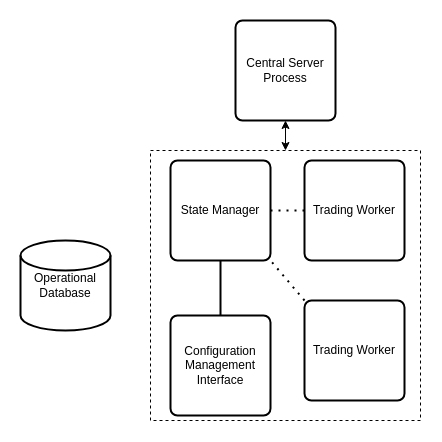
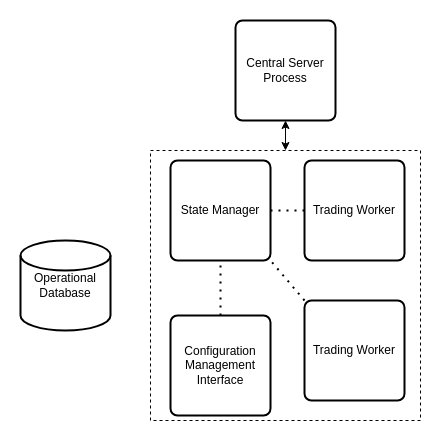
  <mxCell id="0" />
  <mxCell id="1" parent="0" />
  <mxCell id="2" value="" style="rounded=0;whiteSpace=wrap;html=1;dashed=1;fillColor=none;" vertex="1" parent="1"><mxGeometry x="150" y="150" width="270" height="270" as="geometry" /></mxCell>
  <mxCell id="3" value="Operational Database" style="strokeWidth=2;html=1;shape=mxgraph.flowchart.database;whiteSpace=wrap;" vertex="1" parent="1"><mxGeometry x="20" y="240" width="90" height="90" as="geometry" /></mxCell>
  <mxCell id="4" value="Central Server Process" style="rounded=1;whiteSpace=wrap;html=1;absoluteArcSize=1;arcSize=14;strokeWidth=2;" vertex="1" parent="1"><mxGeometry x="235" y="20" width="100" height="100" as="geometry" /></mxCell>
  <mxCell id="5" value="Trading Worker" style="rounded=1;whiteSpace=wrap;html=1;absoluteArcSize=1;arcSize=14;strokeWidth=2;fillColor=none;" vertex="1" parent="1"><mxGeometry x="304" y="160" width="100" height="100" as="geometry" /></mxCell>
  <mxCell id="6" value="Trading Worker" style="rounded=1;whiteSpace=wrap;html=1;absoluteArcSize=1;arcSize=14;strokeWidth=2;fillColor=none;" vertex="1" parent="1"><mxGeometry x="304" y="300" width="100" height="100" as="geometry" /></mxCell>
  <mxCell id="7" value="State Manager" style="rounded=1;whiteSpace=wrap;html=1;absoluteArcSize=1;arcSize=14;strokeWidth=2;fillColor=none;" vertex="1" parent="1"><mxGeometry x="170" y="160" width="100" height="100" as="geometry" /></mxCell>
  <mxCell id="8" value="Configuration Management Interface" style="rounded=1;whiteSpace=wrap;html=1;absoluteArcSize=1;arcSize=14;strokeWidth=2;fillColor=none;" vertex="1" parent="1"><mxGeometry x="170" y="315" width="100" height="100" as="geometry" /></mxCell>
  <mxCell id="9" value="" style="endArrow=none;dashed=1;html=1;dashPattern=1 3;strokeWidth=2;exitX=1;exitY=0.5;exitDx=0;exitDy=0;entryX=0;entryY=0.5;entryDx=0;entryDy=0;" edge="1" parent="1" source="7" target="5"><mxGeometry width="50" height="50" relative="1" as="geometry"><mxPoint x="500" y="290" as="sourcePoint" /><mxPoint x="550" y="240" as="targetPoint" /></mxGeometry></mxCell>
  <mxCell id="10" value="" style="endArrow=none;dashed=1;html=1;dashPattern=1 3;strokeWidth=2;exitX=0;exitY=0;exitDx=0;exitDy=0;entryX=1;entryY=1;entryDx=0;entryDy=0;" edge="1" parent="1" source="6" target="7"><mxGeometry width="50" height="50" relative="1" as="geometry"><mxPoint x="230" y="280" as="sourcePoint" /><mxPoint x="280" y="230" as="targetPoint" /></mxGeometry></mxCell>
- <mxCell id="11" value="" style="endArrow=none;dashed=0;html=1;dashPattern=1 3;strokeWidth=2;exitX=0.5;exitY=0;exitDx=0;exitDy=0;entryX=0.5;entryY=1;entryDx=0;entryDy=0;" edge="1" parent="1" source="8" target="7"><mxGeometry width="50" height="50" relative="1" as="geometry"><mxPoint x="230" y="280" as="sourcePoint" /><mxPoint x="280" y="230" as="targetPoint" /></mxGeometry></mxCell>
+ <mxCell id="11" value="" style="endArrow=none;dashed=1;html=1;dashPattern=1 3;strokeWidth=2;exitX=0.5;exitY=0;exitDx=0;exitDy=0;entryX=0.5;entryY=1;entryDx=0;entryDy=0;" edge="1" parent="1" source="8" target="7"><mxGeometry width="50" height="50" relative="1" as="geometry"><mxPoint x="230" y="280" as="sourcePoint" /><mxPoint x="280" y="230" as="targetPoint" /></mxGeometry></mxCell>
  <mxCell id="12" value="" style="endArrow=classic;startArrow=classic;html=1;exitX=0.5;exitY=0;exitDx=0;exitDy=0;entryX=0.5;entryY=1;entryDx=0;entryDy=0;" edge="1" parent="1" source="2" target="4"><mxGeometry width="50" height="50" relative="1" as="geometry"><mxPoint x="360" y="160" as="sourcePoint" /><mxPoint x="410" y="110" as="targetPoint" /></mxGeometry></mxCell>
